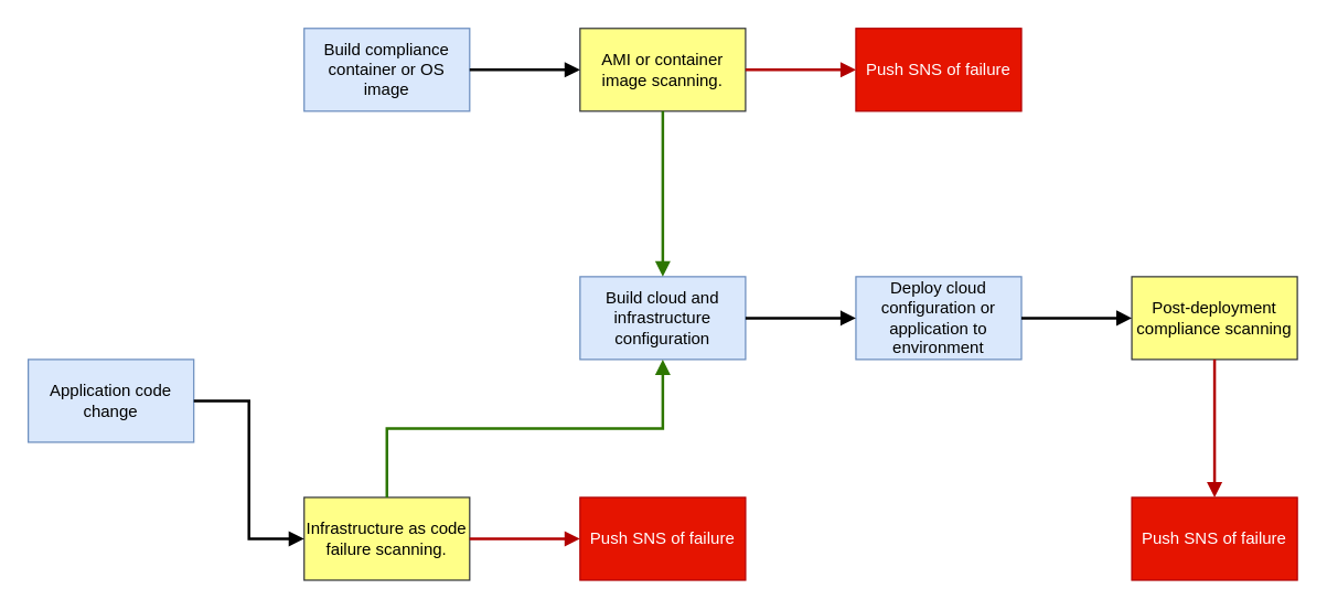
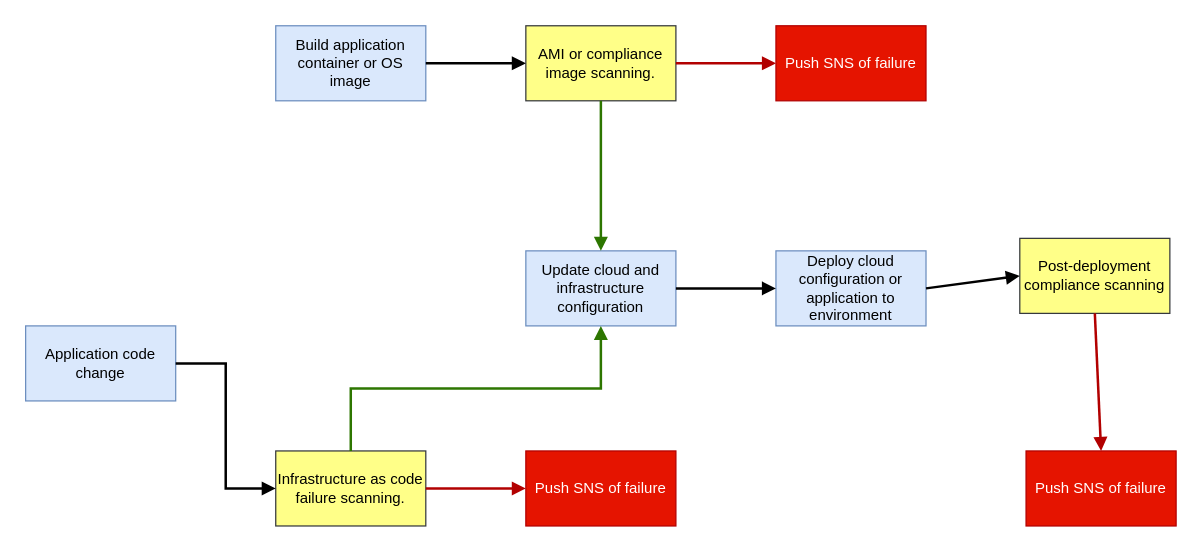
  <mxCell id="0" />
  <mxCell id="1" parent="0" />
- <mxCell id="2" value="Build compliance container or OS image" style="rounded=0;whiteSpace=wrap;html=1;fillColor=#dae8fc;strokeColor=#6c8ebf;" vertex="1" parent="1"><mxGeometry x="220" y="20" width="120" height="60" as="geometry" /></mxCell>
- <mxCell id="3" value="AMI or container image scanning." style="rounded=0;whiteSpace=wrap;html=1;fillColor=#ffff88;strokeColor=#36393d;" vertex="1" parent="1"><mxGeometry x="420" y="20" width="120" height="60" as="geometry" /></mxCell>
+ <mxCell id="2" value="Build application container or OS image" style="rounded=0;whiteSpace=wrap;html=1;fillColor=#dae8fc;strokeColor=#6c8ebf;" vertex="1" parent="1"><mxGeometry x="220" y="20" width="120" height="60" as="geometry" /></mxCell>
+ <mxCell id="3" value="AMI or compliance image scanning." style="rounded=0;whiteSpace=wrap;html=1;fillColor=#ffff88;strokeColor=#36393d;" vertex="1" parent="1"><mxGeometry x="420" y="20" width="120" height="60" as="geometry" /></mxCell>
  <mxCell id="4" value="Application code change" style="rounded=0;whiteSpace=wrap;html=1;fillColor=#dae8fc;strokeColor=#6c8ebf;" vertex="1" parent="1"><mxGeometry x="20" y="260" width="120" height="60" as="geometry" /></mxCell>
  <mxCell id="5" value="Infrastructure as code failure scanning." style="rounded=0;whiteSpace=wrap;html=1;fillColor=#ffff88;strokeColor=#36393d;" vertex="1" parent="1"><mxGeometry x="220" y="360" width="120" height="60" as="geometry" /></mxCell>
- <mxCell id="6" value="Build cloud and infrastructure configuration" style="rounded=0;whiteSpace=wrap;html=1;fillColor=#dae8fc;strokeColor=#6c8ebf;" vertex="1" parent="1"><mxGeometry x="420" y="200" width="120" height="60" as="geometry" /></mxCell>
+ <mxCell id="6" value="Update cloud and infrastructure configuration" style="rounded=0;whiteSpace=wrap;html=1;fillColor=#dae8fc;strokeColor=#6c8ebf;" vertex="1" parent="1"><mxGeometry x="420" y="200" width="120" height="60" as="geometry" /></mxCell>
  <mxCell id="7" value="Push SNS of failure" style="rounded=0;whiteSpace=wrap;html=1;fillColor=#e51400;strokeColor=#B20000;fontColor=#ffffff;" vertex="1" parent="1"><mxGeometry x="420" y="360" width="120" height="60" as="geometry" /></mxCell>
  <mxCell id="8" value="Push SNS of failure" style="rounded=0;whiteSpace=wrap;html=1;fillColor=#e51400;strokeColor=#B20000;fontColor=#ffffff;" vertex="1" parent="1"><mxGeometry x="620" y="20" width="120" height="60" as="geometry" /></mxCell>
  <mxCell id="9" value="Deploy cloud configuration or application to environment" style="rounded=0;whiteSpace=wrap;html=1;fillColor=#dae8fc;strokeColor=#6c8ebf;" vertex="1" parent="1"><mxGeometry x="620" y="200" width="120" height="60" as="geometry" /></mxCell>
- <mxCell id="10" value="Post-deployment compliance scanning" style="rounded=0;whiteSpace=wrap;html=1;fillColor=#ffff88;strokeColor=#36393d;" vertex="1" parent="1"><mxGeometry x="820" y="200" width="120" height="60" as="geometry" /></mxCell>
+ <mxCell id="10" value="Post-deployment compliance scanning" style="rounded=0;whiteSpace=wrap;html=1;fillColor=#ffff88;strokeColor=#36393d;" vertex="1" parent="1"><mxGeometry x="815" y="190" width="120" height="60" as="geometry" /></mxCell>
  <mxCell id="11" value="Push SNS of failure" style="rounded=0;whiteSpace=wrap;html=1;fillColor=#e51400;strokeColor=#B20000;fontColor=#ffffff;" vertex="1" parent="1"><mxGeometry x="820" y="360" width="120" height="60" as="geometry" /></mxCell>
  <mxCell id="12" value="" style="endArrow=block;html=1;rounded=0;exitX=1;exitY=0.5;exitDx=0;exitDy=0;entryX=0;entryY=0.5;entryDx=0;entryDy=0;strokeWidth=2;endFill=1;edgeStyle=orthogonalEdgeStyle;" edge="1" parent="1" source="4" target="5"><mxGeometry width="50" height="50" relative="1" as="geometry"><mxPoint x="160" y="320" as="sourcePoint" /><mxPoint x="210" y="270" as="targetPoint" /></mxGeometry></mxCell>
  <mxCell id="13" value="" style="endArrow=block;html=1;rounded=0;exitX=1;exitY=0.5;exitDx=0;exitDy=0;entryX=0;entryY=0.5;entryDx=0;entryDy=0;strokeWidth=2;endFill=1;fillColor=#e51400;strokeColor=#B20000;" edge="1" parent="1" source="5" target="7"><mxGeometry width="50" height="50" relative="1" as="geometry"><mxPoint x="150" y="300" as="sourcePoint" /><mxPoint x="230" y="400" as="targetPoint" /></mxGeometry></mxCell>
  <mxCell id="14" value="" style="endArrow=block;html=1;rounded=0;exitX=0.5;exitY=0;exitDx=0;exitDy=0;entryX=0.5;entryY=1;entryDx=0;entryDy=0;strokeWidth=2;endFill=1;edgeStyle=orthogonalEdgeStyle;fillColor=#60a917;strokeColor=#2D7600;" edge="1" parent="1" source="5" target="6"><mxGeometry width="50" height="50" relative="1" as="geometry"><mxPoint x="350" y="400" as="sourcePoint" /><mxPoint x="430" y="400" as="targetPoint" /></mxGeometry></mxCell>
  <mxCell id="15" value="" style="endArrow=block;html=1;rounded=0;exitX=1;exitY=0.5;exitDx=0;exitDy=0;entryX=0;entryY=0.5;entryDx=0;entryDy=0;strokeWidth=2;endFill=1;" edge="1" parent="1" source="6" target="9"><mxGeometry width="50" height="50" relative="1" as="geometry"><mxPoint x="290" y="370" as="sourcePoint" /><mxPoint x="290" y="270" as="targetPoint" /></mxGeometry></mxCell>
  <mxCell id="16" value="" style="endArrow=block;html=1;rounded=0;exitX=1;exitY=0.5;exitDx=0;exitDy=0;entryX=0;entryY=0.5;entryDx=0;entryDy=0;strokeWidth=2;endFill=1;" edge="1" parent="1" source="2" target="3"><mxGeometry width="50" height="50" relative="1" as="geometry"><mxPoint x="350" y="240" as="sourcePoint" /><mxPoint x="430" y="240" as="targetPoint" /></mxGeometry></mxCell>
  <mxCell id="17" value="" style="endArrow=block;html=1;rounded=0;entryX=0;entryY=0.5;entryDx=0;entryDy=0;strokeWidth=2;endFill=1;fillColor=#e51400;strokeColor=#B20000;" edge="1" parent="1" target="8"><mxGeometry width="50" height="50" relative="1" as="geometry"><mxPoint x="540" y="50" as="sourcePoint" /><mxPoint x="430" y="60" as="targetPoint" /></mxGeometry></mxCell>
  <mxCell id="18" value="" style="endArrow=block;html=1;rounded=0;entryX=0;entryY=0.5;entryDx=0;entryDy=0;exitX=1;exitY=0.5;exitDx=0;exitDy=0;strokeWidth=2;endFill=1;" edge="1" parent="1" source="9" target="10"><mxGeometry width="50" height="50" relative="1" as="geometry"><mxPoint x="550" y="60" as="sourcePoint" /><mxPoint x="630" y="60" as="targetPoint" /></mxGeometry></mxCell>
  <mxCell id="19" value="" style="endArrow=block;html=1;rounded=0;entryX=0.5;entryY=0;entryDx=0;entryDy=0;exitX=0.5;exitY=1;exitDx=0;exitDy=0;fillColor=#e51400;strokeColor=#B20000;strokeWidth=2;endFill=1;" edge="1" parent="1" source="10" target="11"><mxGeometry width="50" height="50" relative="1" as="geometry"><mxPoint x="550" y="240" as="sourcePoint" /><mxPoint x="630" y="240" as="targetPoint" /></mxGeometry></mxCell>
  <mxCell id="20" value="" style="endArrow=block;html=1;rounded=0;exitX=0.5;exitY=1;exitDx=0;exitDy=0;entryX=0.5;entryY=0;entryDx=0;entryDy=0;strokeWidth=2;endFill=1;edgeStyle=orthogonalEdgeStyle;fillColor=#60a917;strokeColor=#2D7600;" edge="1" parent="1" source="3" target="6"><mxGeometry width="50" height="50" relative="1" as="geometry"><mxPoint x="290" y="370" as="sourcePoint" /><mxPoint x="490" y="270" as="targetPoint" /></mxGeometry></mxCell>
